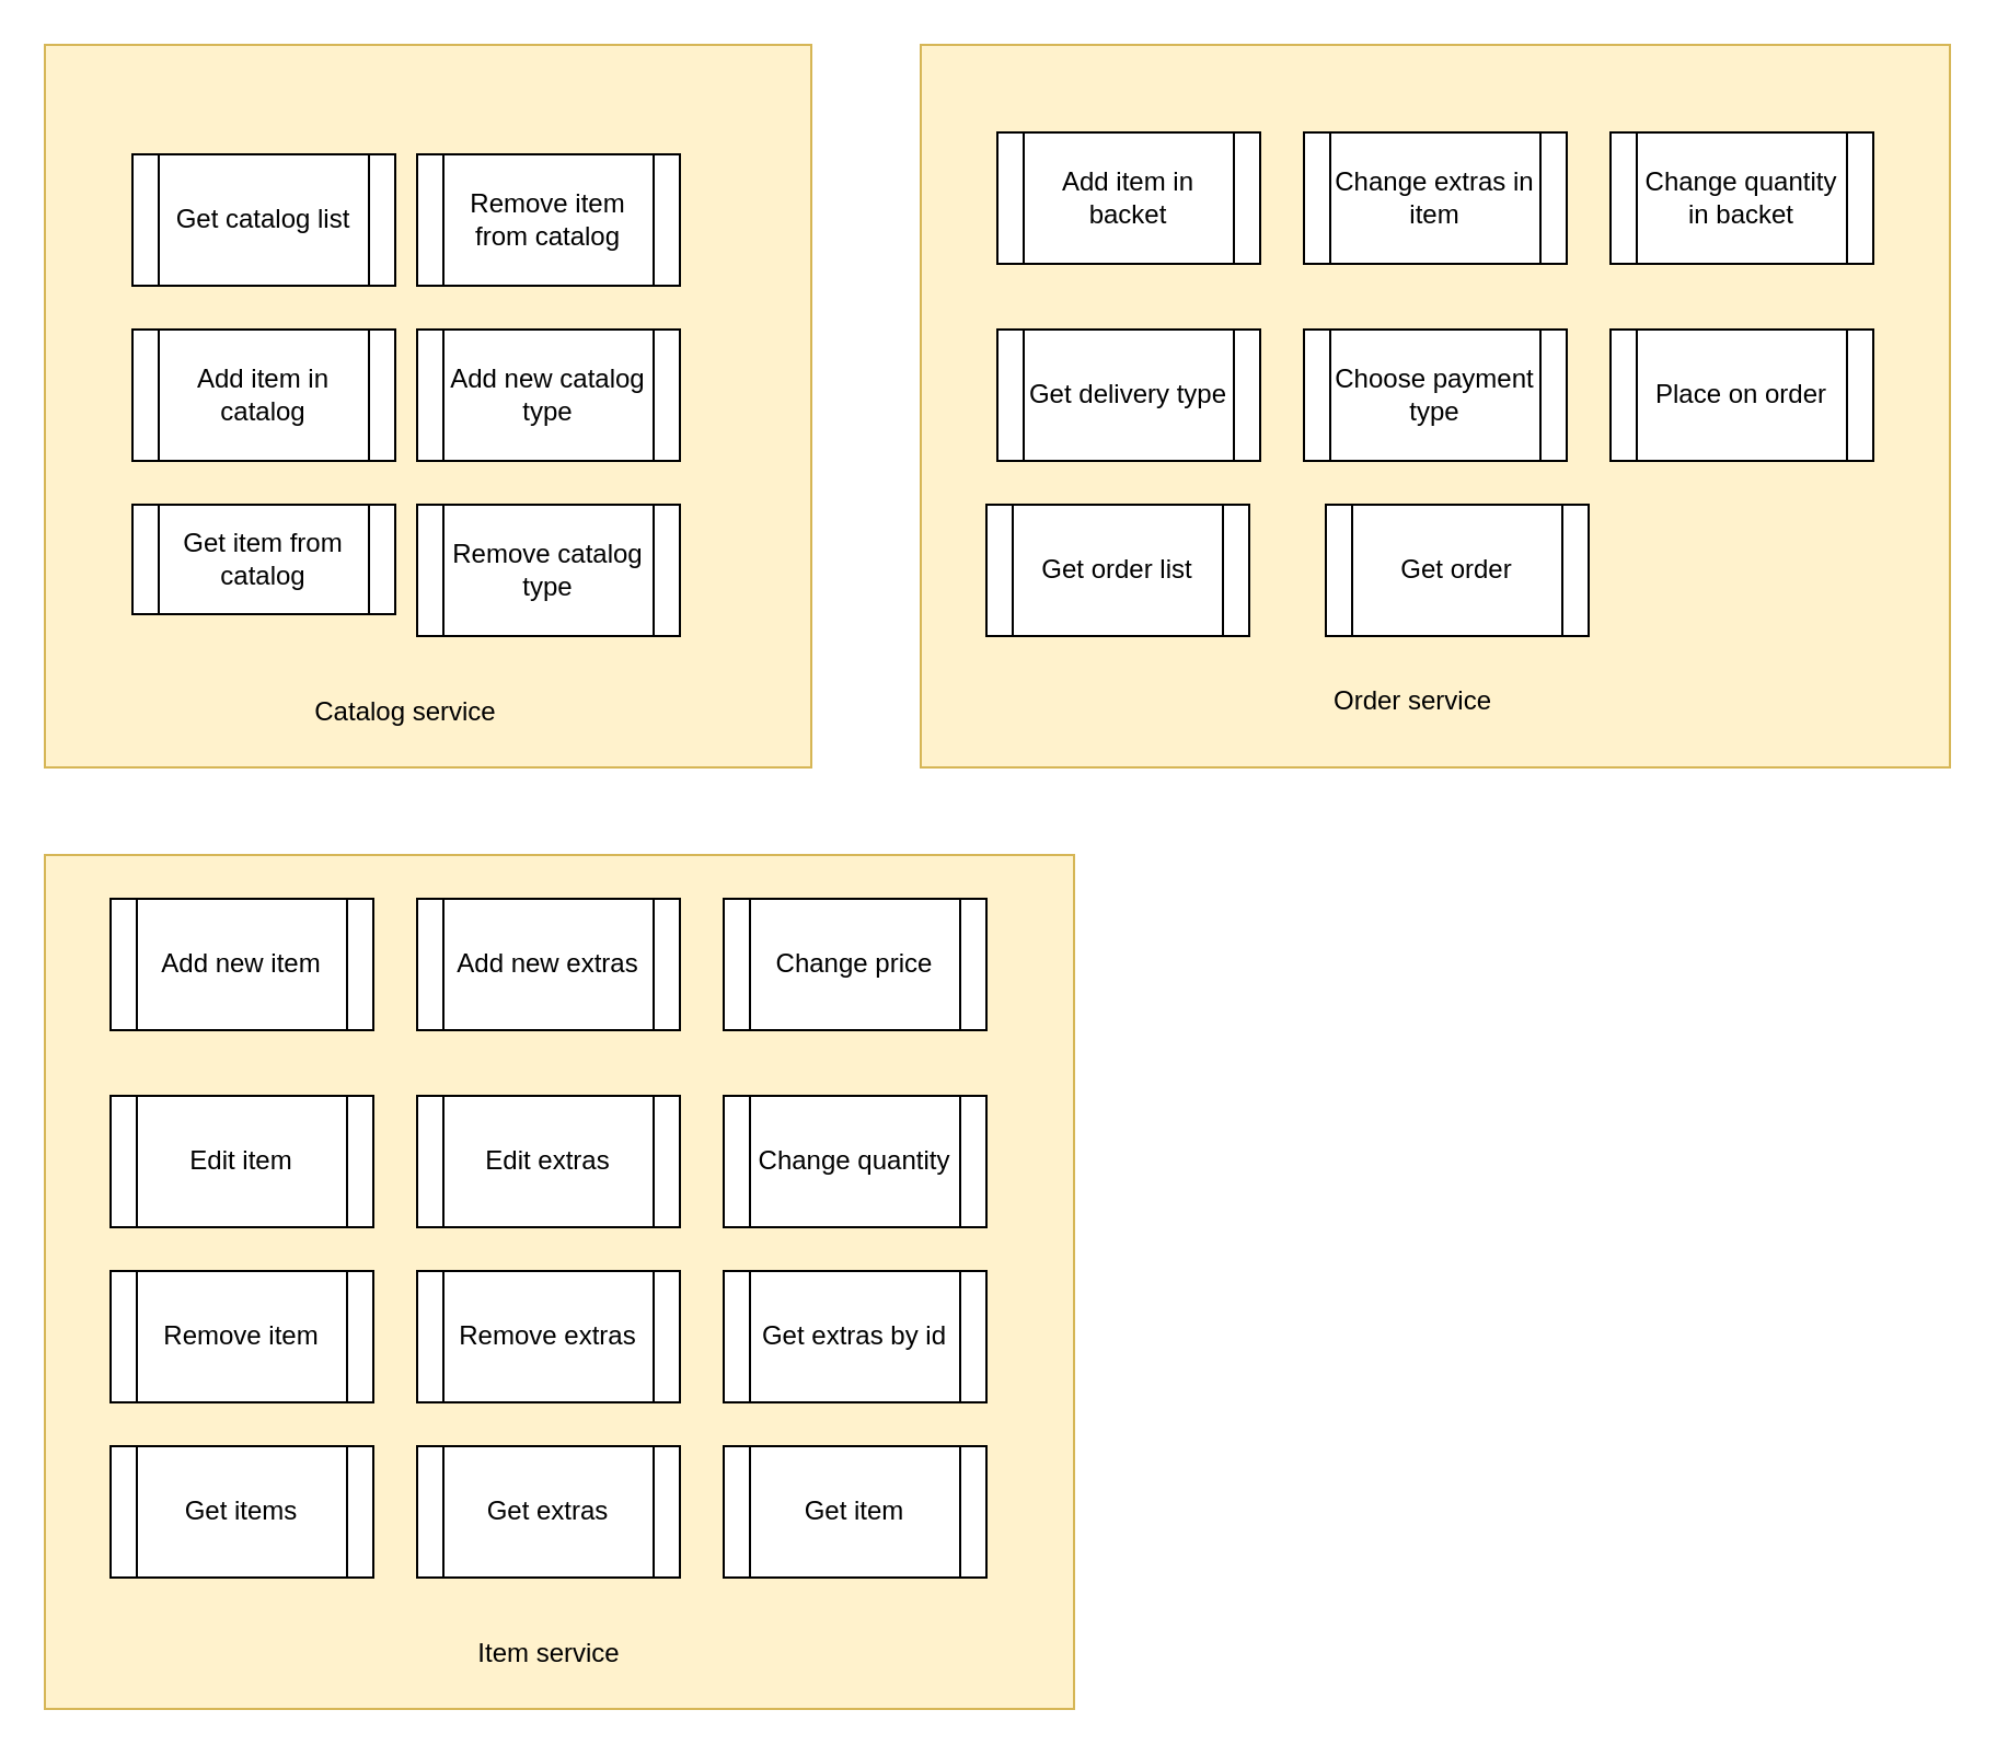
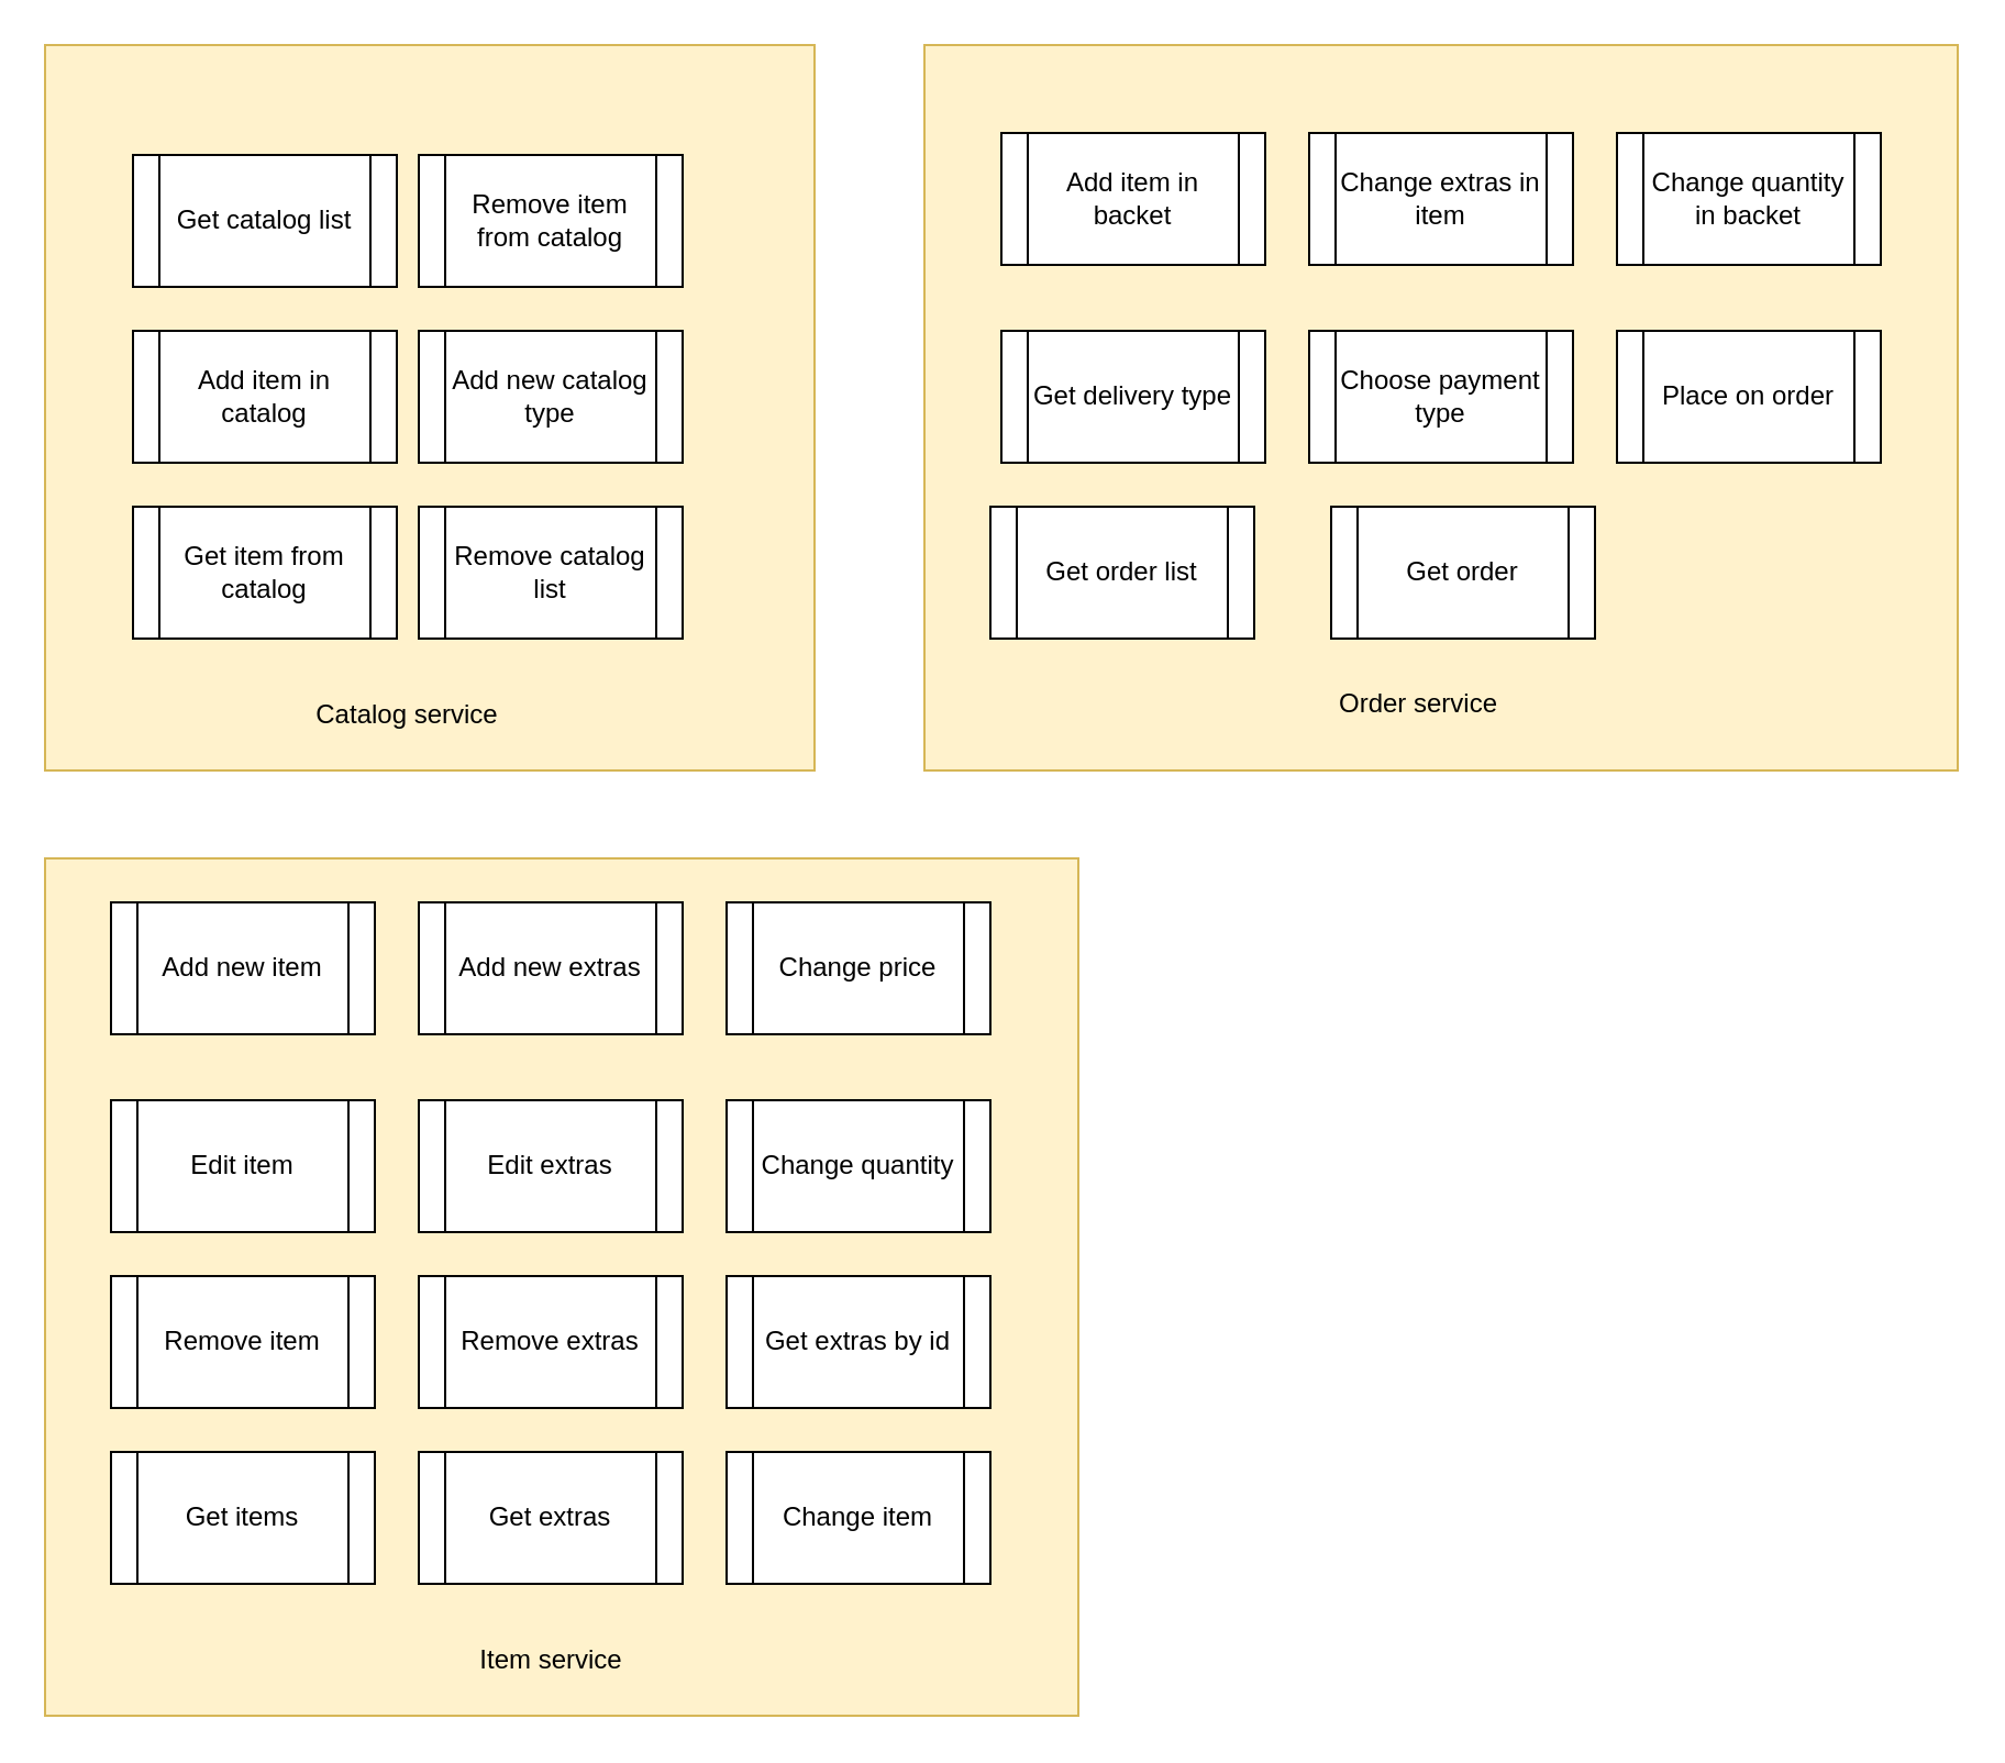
  <mxCell id="0" />
  <mxCell id="1" parent="0" />
  <mxCell id="2" value="" style="group" parent="1" vertex="1" connectable="0"><mxGeometry x="20" y="20" width="350" height="330" as="geometry" /></mxCell>
  <mxCell id="3" value="" style="rounded=0;whiteSpace=wrap;html=1;fillColor=#fff2cc;strokeColor=#d6b656;" parent="2" vertex="1"><mxGeometry width="350" height="330" as="geometry" /></mxCell>
  <mxCell id="4" value="Get catalog list" style="shape=process;whiteSpace=wrap;html=1;backgroundOutline=1;" parent="2" vertex="1"><mxGeometry x="40" y="50" width="120" height="60" as="geometry" /></mxCell>
  <mxCell id="5" value="Add item in catalog" style="shape=process;whiteSpace=wrap;html=1;backgroundOutline=1;" parent="2" vertex="1"><mxGeometry x="40" y="130" width="120" height="60" as="geometry" /></mxCell>
- <mxCell id="6" value="Get item from catalog" style="shape=process;whiteSpace=wrap;html=1;backgroundOutline=1;" parent="2" vertex="1"><mxGeometry x="40" y="210" width="120" height="50" as="geometry" /></mxCell>
+ <mxCell id="6" value="Get item from catalog" style="shape=process;whiteSpace=wrap;html=1;backgroundOutline=1;" parent="2" vertex="1"><mxGeometry x="40" y="210" width="120" height="60" as="geometry" /></mxCell>
  <mxCell id="7" value="Remove item from catalog" style="shape=process;whiteSpace=wrap;html=1;backgroundOutline=1;" parent="2" vertex="1"><mxGeometry x="170" y="50" width="120" height="60" as="geometry" /></mxCell>
  <mxCell id="8" value="Add new catalog type" style="shape=process;whiteSpace=wrap;html=1;backgroundOutline=1;" parent="2" vertex="1"><mxGeometry x="170" y="130" width="120" height="60" as="geometry" /></mxCell>
- <mxCell id="9" value="Remove catalog type" style="shape=process;whiteSpace=wrap;html=1;backgroundOutline=1;" parent="2" vertex="1"><mxGeometry x="170" y="210" width="120" height="60" as="geometry" /></mxCell>
+ <mxCell id="9" value="Remove catalog list" style="shape=process;whiteSpace=wrap;html=1;backgroundOutline=1;" parent="2" vertex="1"><mxGeometry x="170" y="210" width="120" height="60" as="geometry" /></mxCell>
  <mxCell id="10" value="Catalog service" style="text;html=1;strokeColor=none;fillColor=none;align=center;verticalAlign=middle;whiteSpace=wrap;rounded=0;" parent="2" vertex="1"><mxGeometry x="80" y="290" width="170" height="30" as="geometry" /></mxCell>
  <mxCell id="11" value="" style="group" parent="1" vertex="1" connectable="0"><mxGeometry x="20" y="390" width="470" height="390" as="geometry" /></mxCell>
  <mxCell id="12" value="" style="rounded=0;whiteSpace=wrap;html=1;fillColor=#fff2cc;strokeColor=#d6b656;" parent="11" vertex="1"><mxGeometry width="470" height="390" as="geometry" /></mxCell>
  <mxCell id="13" value="Add new item" style="shape=process;whiteSpace=wrap;html=1;backgroundOutline=1;" parent="11" vertex="1"><mxGeometry x="30" y="20" width="120" height="60" as="geometry" /></mxCell>
  <mxCell id="14" value="Edit item" style="shape=process;whiteSpace=wrap;html=1;backgroundOutline=1;" parent="11" vertex="1"><mxGeometry x="30" y="110" width="120" height="60" as="geometry" /></mxCell>
  <mxCell id="15" value="Remove item" style="shape=process;whiteSpace=wrap;html=1;backgroundOutline=1;" parent="11" vertex="1"><mxGeometry x="30" y="190" width="120" height="60" as="geometry" /></mxCell>
  <mxCell id="16" value="Get items" style="shape=process;whiteSpace=wrap;html=1;backgroundOutline=1;" parent="11" vertex="1"><mxGeometry x="30" y="270" width="120" height="60" as="geometry" /></mxCell>
- <mxCell id="17" value="Get item" style="shape=process;whiteSpace=wrap;html=1;backgroundOutline=1;" parent="11" vertex="1"><mxGeometry x="310" y="270" width="120" height="60" as="geometry" /></mxCell>
+ <mxCell id="17" value="Change item" style="shape=process;whiteSpace=wrap;html=1;backgroundOutline=1;" parent="11" vertex="1"><mxGeometry x="310" y="270" width="120" height="60" as="geometry" /></mxCell>
  <mxCell id="18" value="Add new extras" style="shape=process;whiteSpace=wrap;html=1;backgroundOutline=1;" parent="11" vertex="1"><mxGeometry x="170" y="20" width="120" height="60" as="geometry" /></mxCell>
  <mxCell id="19" value="Remove extras" style="shape=process;whiteSpace=wrap;html=1;backgroundOutline=1;" parent="11" vertex="1"><mxGeometry x="170" y="190" width="120" height="60" as="geometry" /></mxCell>
  <mxCell id="20" value="Edit extras" style="shape=process;whiteSpace=wrap;html=1;backgroundOutline=1;" parent="11" vertex="1"><mxGeometry x="170" y="110" width="120" height="60" as="geometry" /></mxCell>
  <mxCell id="21" value="Get extras" style="shape=process;whiteSpace=wrap;html=1;backgroundOutline=1;" parent="11" vertex="1"><mxGeometry x="170" y="270" width="120" height="60" as="geometry" /></mxCell>
  <mxCell id="22" value="Get extras by id" style="shape=process;whiteSpace=wrap;html=1;backgroundOutline=1;" parent="11" vertex="1"><mxGeometry x="310" y="190" width="120" height="60" as="geometry" /></mxCell>
  <mxCell id="23" value="Change price" style="shape=process;whiteSpace=wrap;html=1;backgroundOutline=1;" parent="11" vertex="1"><mxGeometry x="310" y="20" width="120" height="60" as="geometry" /></mxCell>
  <mxCell id="24" value="Change quantity" style="shape=process;whiteSpace=wrap;html=1;backgroundOutline=1;" parent="11" vertex="1"><mxGeometry x="310" y="110" width="120" height="60" as="geometry" /></mxCell>
  <mxCell id="25" value="Item service" style="text;html=1;strokeColor=none;fillColor=none;align=center;verticalAlign=middle;whiteSpace=wrap;rounded=0;" parent="11" vertex="1"><mxGeometry x="152.5" y="350" width="155" height="30" as="geometry" /></mxCell>
  <mxCell id="26" value="" style="group" parent="1" vertex="1" connectable="0"><mxGeometry x="420" y="20" width="470" height="360" as="geometry" /></mxCell>
  <mxCell id="27" value="" style="rounded=0;whiteSpace=wrap;html=1;fillColor=#fff2cc;strokeColor=#d6b656;" parent="26" vertex="1"><mxGeometry width="470" height="330" as="geometry" /></mxCell>
  <mxCell id="28" value="Change quantity in backet" style="shape=process;whiteSpace=wrap;html=1;backgroundOutline=1;" parent="26" vertex="1"><mxGeometry x="315" y="40" width="120" height="60" as="geometry" /></mxCell>
  <mxCell id="29" value="Add item in backet" style="shape=process;whiteSpace=wrap;html=1;backgroundOutline=1;" parent="26" vertex="1"><mxGeometry x="35" y="40" width="120" height="60" as="geometry" /></mxCell>
  <mxCell id="30" value="Change extras in item" style="shape=process;whiteSpace=wrap;html=1;backgroundOutline=1;" parent="26" vertex="1"><mxGeometry x="175" y="40" width="120" height="60" as="geometry" /></mxCell>
  <mxCell id="31" value="Get delivery type" style="shape=process;whiteSpace=wrap;html=1;backgroundOutline=1;" parent="26" vertex="1"><mxGeometry x="35" y="130" width="120" height="60" as="geometry" /></mxCell>
  <mxCell id="32" value="Choose payment type" style="shape=process;whiteSpace=wrap;html=1;backgroundOutline=1;" parent="26" vertex="1"><mxGeometry x="175" y="130" width="120" height="60" as="geometry" /></mxCell>
  <mxCell id="33" value="Place on order" style="shape=process;whiteSpace=wrap;html=1;backgroundOutline=1;" parent="26" vertex="1"><mxGeometry x="315" y="130" width="120" height="60" as="geometry" /></mxCell>
  <mxCell id="34" value="Order service" style="text;html=1;strokeColor=none;fillColor=none;align=center;verticalAlign=middle;whiteSpace=wrap;rounded=0;" parent="26" vertex="1"><mxGeometry x="175" y="285" width="100" height="30" as="geometry" /></mxCell>
  <mxCell id="35" value="Get order list" style="shape=process;whiteSpace=wrap;html=1;backgroundOutline=1;" parent="26" vertex="1"><mxGeometry x="30" y="210" width="120" height="60" as="geometry" /></mxCell>
  <mxCell id="36" value="Get order" style="shape=process;whiteSpace=wrap;html=1;backgroundOutline=1;" parent="26" vertex="1"><mxGeometry x="185" y="210" width="120" height="60" as="geometry" /></mxCell>
